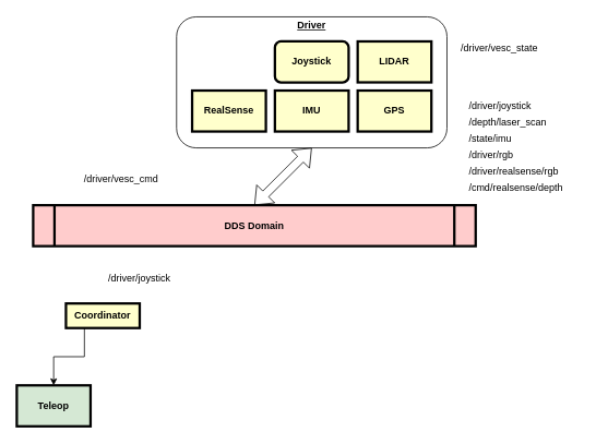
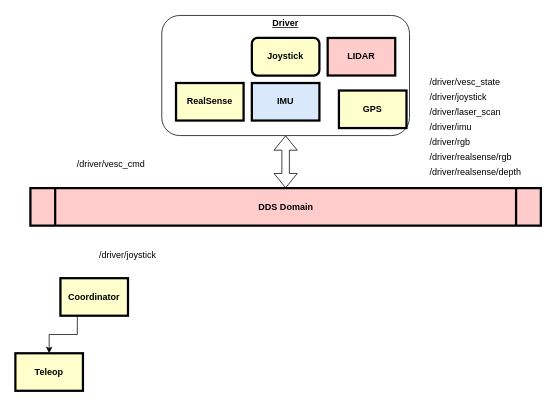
  <mxCell id="0" />
  <mxCell id="1" parent="0" />
  <mxCell id="2" value="&lt;p style=&quot;margin: 0px; margin-top: 4px; text-align: center; text-decoration: underline;&quot;&gt;Driver&lt;/p&gt;" style="verticalAlign=middle;align=center;overflow=fill;fontSize=12;fontFamily=Helvetica;html=1;rounded=1;fontStyle=1;strokeWidth=1;fillColor=none;" vertex="1" parent="1"><mxGeometry x="215" y="20" width="330" height="160" as="geometry" /></mxCell>
  <mxCell id="3" value="/driver/vesc_cmd" style="text;spacingTop=-5;align=center" parent="1" vertex="1"><mxGeometry x="100" y="210" width="95" height="20" as="geometry" /></mxCell>
- <mxCell id="4" value="DDS Domain" style="shape=process;whiteSpace=wrap;align=center;verticalAlign=middle;size=0.048;fontStyle=1;strokeWidth=3;fillColor=#FFCCCC" vertex="1" parent="1"><mxGeometry x="40" y="250" width="540" height="50" as="geometry" /></mxCell>
+ <mxCell id="4" value="DDS Domain" style="shape=process;whiteSpace=wrap;align=center;verticalAlign=middle;size=0.048;fontStyle=1;strokeWidth=3;fillColor=#FFCCCC" vertex="1" parent="1"><mxGeometry x="40" y="250" width="680" height="50" as="geometry" /></mxCell>
  <mxCell id="5" value="Joystick" style="whiteSpace=wrap;align=center;verticalAlign=middle;fontStyle=1;strokeWidth=3;fillColor=#FFFFCC;rounded=1;" vertex="1" parent="1"><mxGeometry x="335" y="50" width="90" height="50" as="geometry" /></mxCell>
- <mxCell id="6" value="LIDAR" style="whiteSpace=wrap;align=center;verticalAlign=middle;fontStyle=1;strokeWidth=3;fillColor=#FFFFCC" vertex="1" parent="1"><mxGeometry x="436" y="50" width="90" height="50" as="geometry" /></mxCell>
+ <mxCell id="6" value="LIDAR" style="whiteSpace=wrap;align=center;verticalAlign=middle;fontStyle=1;strokeWidth=3;fillColor=#ffcccc;" vertex="1" parent="1"><mxGeometry x="436" y="50" width="90" height="50" as="geometry" /></mxCell>
  <mxCell id="7" value="RealSense" style="whiteSpace=wrap;align=center;verticalAlign=middle;fontStyle=1;strokeWidth=3;fillColor=#FFFFCC" vertex="1" parent="1"><mxGeometry x="234" y="110" width="90" height="50" as="geometry" /></mxCell>
- <mxCell id="8" value="IMU" style="whiteSpace=wrap;align=center;verticalAlign=middle;fontStyle=1;strokeWidth=3;fillColor=#FFFFCC" vertex="1" parent="1"><mxGeometry x="335" y="110" width="90" height="50" as="geometry" /></mxCell>
- <mxCell id="9" value="GPS" style="whiteSpace=wrap;align=center;verticalAlign=middle;fontStyle=1;strokeWidth=3;fillColor=#FFFFCC" vertex="1" parent="1"><mxGeometry x="436" y="110" width="90" height="50" as="geometry" /></mxCell>
- <mxCell id="10" value="/driver/vesc_state" style="text;spacingTop=-5;align=left;" vertex="1" parent="1"><mxGeometry x="560" y="50" width="122.5" height="20" as="geometry" /></mxCell>
+ <mxCell id="8" value="IMU" style="whiteSpace=wrap;align=center;verticalAlign=middle;fontStyle=1;strokeWidth=3;fillColor=#dae8fc;" vertex="1" parent="1"><mxGeometry x="335" y="110" width="90" height="50" as="geometry" /></mxCell>
+ <mxCell id="9" value="GPS" style="whiteSpace=wrap;align=center;verticalAlign=middle;fontStyle=1;strokeWidth=3;fillColor=#FFFFCC" vertex="1" parent="1"><mxGeometry x="451" y="120" width="90" height="50" as="geometry" /></mxCell>
+ <mxCell id="10" value="/driver/vesc_state" style="text;spacingTop=-5;align=left;" vertex="1" parent="1"><mxGeometry x="570" y="100" width="122.5" height="20" as="geometry" /></mxCell>
  <mxCell id="11" value="/driver/joystick" style="text;spacingTop=-5;align=left;" vertex="1" parent="1"><mxGeometry x="570" y="120" width="122.5" height="20" as="geometry" /></mxCell>
- <mxCell id="12" value="/depth/laser_scan" style="text;spacingTop=-5;align=left;" vertex="1" parent="1"><mxGeometry x="570" y="140" width="122.5" height="20" as="geometry" /></mxCell>
- <mxCell id="13" value="/state/imu" style="text;spacingTop=-5;align=left;" vertex="1" parent="1"><mxGeometry x="570" y="160" width="122.5" height="20" as="geometry" /></mxCell>
+ <mxCell id="12" value="/driver/laser_scan" style="text;spacingTop=-5;align=left;" vertex="1" parent="1"><mxGeometry x="570" y="140" width="122.5" height="20" as="geometry" /></mxCell>
+ <mxCell id="13" value="/driver/imu" style="text;spacingTop=-5;align=left;" vertex="1" parent="1"><mxGeometry x="570" y="160" width="122.5" height="20" as="geometry" /></mxCell>
  <mxCell id="14" value="/driver/rgb" style="text;spacingTop=-5;align=left;" vertex="1" parent="1"><mxGeometry x="570" y="180" width="122.5" height="20" as="geometry" /></mxCell>
  <mxCell id="15" value="/driver/realsense/rgb" style="text;spacingTop=-5;align=left;" vertex="1" parent="1"><mxGeometry x="570" y="200" width="140" height="20" as="geometry" /></mxCell>
- <mxCell id="16" value="/cmd/realsense/depth" style="text;spacingTop=-5;align=left;" vertex="1" parent="1"><mxGeometry x="570" y="220" width="140" height="20" as="geometry" /></mxCell>
+ <mxCell id="16" value="/driver/realsense/depth" style="text;spacingTop=-5;align=left;" vertex="1" parent="1"><mxGeometry x="570" y="220" width="140" height="20" as="geometry" /></mxCell>
  <mxCell id="17" value="" style="shape=flexArrow;endArrow=classic;startArrow=classic;html=1;rounded=0;elbow=vertical;entryX=0.5;entryY=1;entryDx=0;entryDy=0;exitX=0.5;exitY=0;exitDx=0;exitDy=0;" edge="1" parent="1" source="4" target="2"><mxGeometry width="100" height="100" relative="1" as="geometry"><mxPoint x="330" y="500" as="sourcePoint" /><mxPoint x="430" y="400" as="targetPoint" /></mxGeometry></mxCell>
- <mxCell id="18" value="Coordinator" style="whiteSpace=wrap;align=center;verticalAlign=middle;fontStyle=1;strokeWidth=3;fillColor=#FFFFCC" vertex="1" parent="1"><mxGeometry x="80" y="370" width="90" height="30" as="geometry" /></mxCell>
+ <mxCell id="18" value="Coordinator" style="whiteSpace=wrap;align=center;verticalAlign=middle;fontStyle=1;strokeWidth=3;fillColor=#FFFFCC" vertex="1" parent="1"><mxGeometry x="80" y="370" width="90" height="50" as="geometry" /></mxCell>
  <mxCell id="19" value="/driver/joystick" style="text;spacingTop=-5;align=left;" vertex="1" parent="1"><mxGeometry x="130" y="330" width="122.5" height="20" as="geometry" /></mxCell>
- <mxCell id="20" value="Teleop" style="whiteSpace=wrap;align=center;verticalAlign=middle;fontStyle=1;strokeWidth=3;fillColor=#d5e8d4;" vertex="1" parent="1"><mxGeometry x="20" y="470" width="90" height="50" as="geometry" /></mxCell>
+ <mxCell id="20" value="Teleop" style="whiteSpace=wrap;align=center;verticalAlign=middle;fontStyle=1;strokeWidth=3;fillColor=#FFFFCC" vertex="1" parent="1"><mxGeometry x="20" y="470" width="90" height="50" as="geometry" /></mxCell>
  <mxCell id="21" value="" style="edgeStyle=elbowEdgeStyle;elbow=vertical;endArrow=classic;html=1;rounded=0;entryX=0.5;entryY=0;entryDx=0;entryDy=0;exitX=0.25;exitY=1;exitDx=0;exitDy=0;" edge="1" parent="1" source="18" target="20"><mxGeometry width="50" height="50" relative="1" as="geometry"><mxPoint x="220" y="460" as="sourcePoint" /><mxPoint x="270" y="410" as="targetPoint" /></mxGeometry></mxCell>
